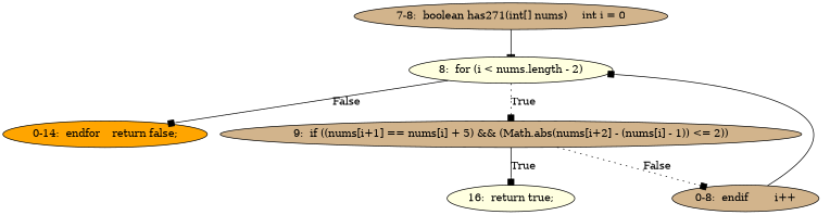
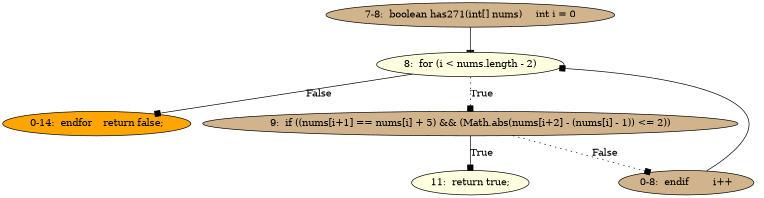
  digraph {
    node [style=filled fillcolor=tan]
    edge [style=solid arrowhead=box]
    n1 [label="7-8:  boolean has271(int[] nums)	int i = 0"]
    n2 [label="8:  for (i < nums.length - 2)" fillcolor=lightyellow]
    n3 [label="0-14:  endfor	return false;" fillcolor=orange]
    n4 [label="9:  if ((nums[i+1] == nums[i] + 5) && (Math.abs(nums[i+2] - (nums[i] - 1)) <= 2))"]
-   n5 [label="16:  return true;" fillcolor=lightyellow]
+   n5 [label="11:  return true;" fillcolor=lightyellow]
    n6 [label="0-8:  endif	i++"]
    n1 -> n2 [arrowhead=tee]
    n2 -> n3 [label=False]
    n2 -> n4 [label=True style=dotted]
    n4 -> n5 [label=True]
    n4 -> n6 [label=False style=dotted]
    n6 -> n2
  }
